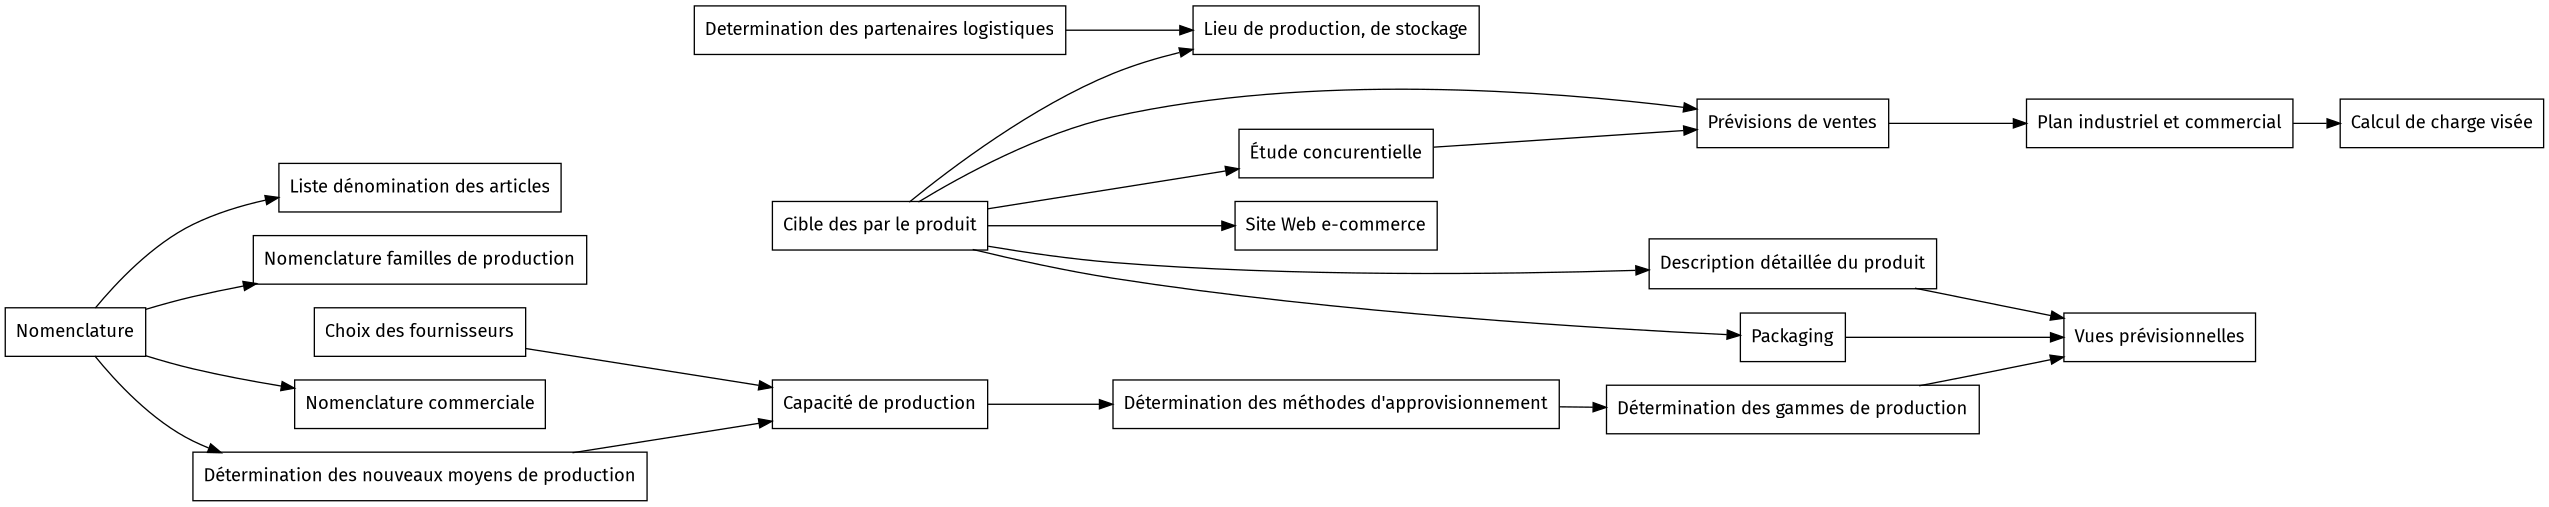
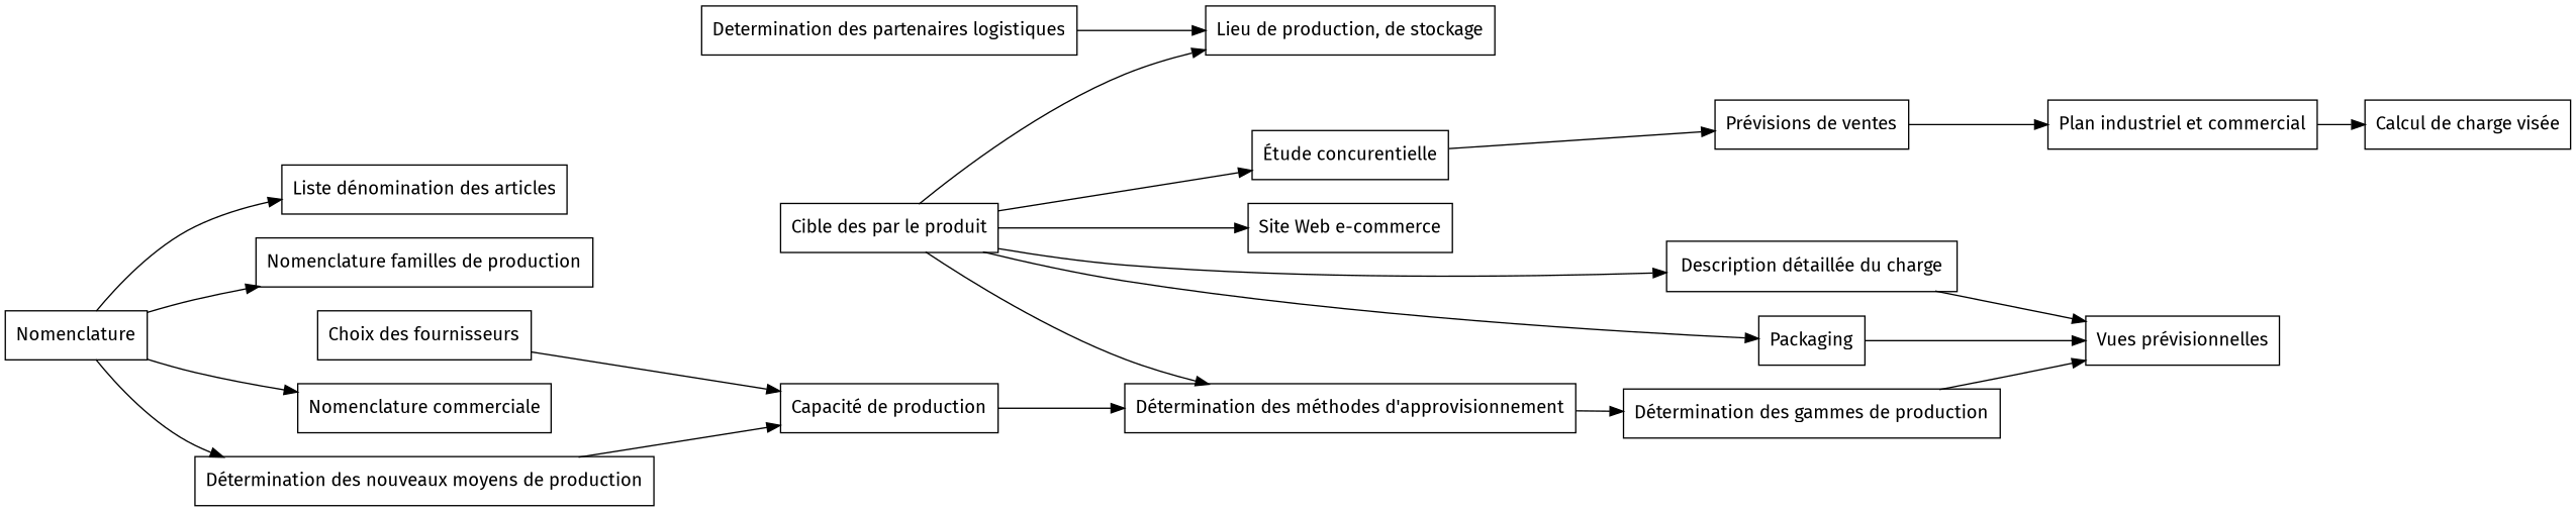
  digraph {
    fontname="Fira Sans"
    rankdir=LR
    node [fontname="Fira Sans" shape=record]
    edge [fontname="Fira Sans"]
    n1 [label="Nomenclature familles de production"]
    n2 [label=Nomenclature]
    n3 [label="Détermination des nouveaux moyens de production"]
    n4 [label="Nomenclature commerciale"]
    n5 [label="Liste dénomination des articles"]
    n6 [label="Capacité de production"]
    n7 [label="Détermination des méthodes d'approvisionnement"]
    n8 [label="Détermination des gammes de production"]
    n9 [label="Choix des fournisseurs"]
    n10 [label="Determination des partenaires logistiques"]
    n11 [label="Lieu de production, de stockage"]
    n12 [label="Vues prévisionnelles"]
    n13 [label="Plan industriel et commercial"]
    n14 [label="Calcul de charge visée"]
    n15 [label="Cible des par le produit"]
    n16 [label="Site Web e-commerce"]
    n17 [label=Packaging]
-   n18 [label="Description détaillée du produit"]
+   n18 [label="Description détaillée du charge"]
    n19 [label="Étude concurentielle"]
    n20 [label="Prévisions de ventes"]
    n2 -> n1
    n2 -> n3
    n2 -> n4
    n2 -> n5
    n3 -> n6
    n6 -> n7
    n7 -> n8
    n8 -> n12
    n9 -> n6
    n10 -> n11
    n13 -> n14
-   n15 -> n20
+   n15 -> n7
    n15 -> n11
    n15 -> n16
    n15 -> n17
    n15 -> n18
    n15 -> n19
    n17 -> n12
    n18 -> n12
    n19 -> n20
    n20 -> n13
  }
